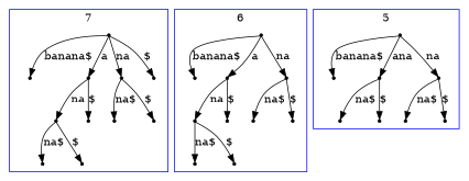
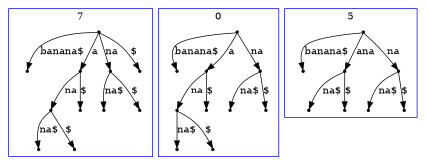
  digraph {
    node [shape=point]
    t6n0
    t6n1
    t6n2
    t6n3
    t6n10
    t6n8
    t6n9
    t6n6
    t6n7
    t6n4
    t6n5
    t5n0
    t5n1
    t5n2
    t5n3
    t5n8
    t5n9
    t5n6
    t5n7
    t5n4
    t5n5
    t4n0
    t4n1
    t4n2
    t4n3
    t4n4
    t4n5
    t4n6
    t4n7
    subgraph cluster_1 {
      color=blue
      label=7
      t6n0
      t6n1
      t6n2
      t6n3
      t6n10
      t6n8
      t6n9
      t6n6
      t6n7
      t6n4
      t6n5
    }
    subgraph cluster_2 {
      color=blue
-     label=6
+     label=0
      t5n0
      t5n1
      t5n2
      t5n3
      t5n8
      t5n9
      t5n6
      t5n7
      t5n4
      t5n5
    }
    subgraph cluster_3 {
      color=blue
      label=5
      t4n0
      t4n1
      t4n2
      t4n3
      t4n4
      t4n5
      t4n6
      t4n7
    }
    t6n0 -> t6n1 [label="banana$"]
    t6n0 -> t6n2 [label=a]
    t6n0 -> t6n3 [label=na]
    t6n0 -> t6n10 [label="$"]
    t6n2 -> t6n8 [label=na]
    t6n2 -> t6n9 [label="$"]
    t6n3 -> t6n6 [label="na$"]
    t6n3 -> t6n7 [label="$"]
    t6n8 -> t6n4 [label="na$"]
    t6n8 -> t6n5 [label="$"]
    t5n0 -> t5n1 [label="banana$"]
    t5n0 -> t5n2 [label=a]
    t5n0 -> t5n3 [label=na]
    t5n2 -> t5n8 [label=na]
    t5n2 -> t5n9 [label="$"]
    t5n3 -> t5n6 [label="na$"]
    t5n3 -> t5n7 [label="$"]
    t5n8 -> t5n4 [label="na$"]
    t5n8 -> t5n5 [label="$"]
    t4n0 -> t4n1 [label="banana$"]
    t4n0 -> t4n2 [label=ana]
    t4n0 -> t4n3 [label=na]
    t4n2 -> t4n4 [label="na$"]
    t4n2 -> t4n5 [label="$"]
    t4n3 -> t4n6 [label="na$"]
    t4n3 -> t4n7 [label="$"]
  }
